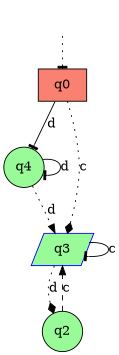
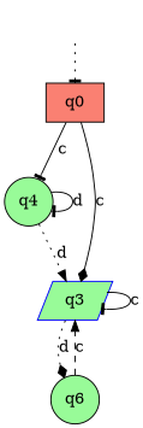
  digraph {
    node [style=filled color=black fillcolor=palegreen shape=circle]
    edge [arrowhead=tee style=solid]
    fake [style=invisible color="" fillcolor="" shape=""]
    q0 [fillcolor=salmon root=true shape=box]
    q4
    q3 [color=blue shape=parallelogram]
-   q2
+   q2 [label=q6]
    fake -> q0 [style=dotted]
-   q0 -> q4 [label=d]
-   q0 -> q3 [arrowhead=diamond label=c style=dotted]
+   q0 -> q4 [label=c]
+   q0 -> q3 [arrowhead=diamond label=c]
    q4 -> q4 [label=d]
    q4 -> q3 [arrowhead=normal label=d style=dotted]
    q3 -> q3 [label=c]
    q3 -> q2 [arrowhead=diamond label=d style=dotted]
    q2 -> q3 [arrowhead=normal label=c style=dashed]
  }
